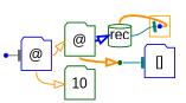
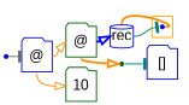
  digraph {
    labeldistance=0
    nodesep=.175
    rankdir=LR
    ranksep=.175
    fontname="Liberation Sans"
    node [color=blue fixedsize=true orientation=90 shape=folder fontname="Liberation Sans" style=rounded]
    edge [arrowhead=onormal arrowtail=none color=darkorange headport=w tailport=e style=solid fontname="Liberation Sans"]
    ndcluster_nd395 [shape=point style=""]
    nd1 [shape=point orientation="" style=""]
    n3 [height=.4 label="@" width=.4]
    n4 [height=.4 label="[]" width=.4]
-   n5 [color=darkgreen height=.3 label=rec shape=cylinder width=.3 orientation=""]
+   n5 [height=.3 label=rec shape=cylinder width=.3 orientation=""]
    n6 [color=darkgreen height=.4 label="@" width=.4]
    n7 [color=darkgreen height=.4 label=10 width=.4]
    n8 [label=" " shape=point color=darkgreen]
    subgraph cluster_1 {
      color=orange
      style=fill
      ndcluster_nd395
    }
    nd1 -> n3 [arrowhead=tee color=gray40]
    n3 -> n6
    n3 -> n7 [tailport=s]
    n5 -> ndcluster_nd395 [arrowhead=none dir=back headport=e tailport=n style=bold]
    n5 -> ndcluster_nd395 [arrowhead=tee color=teal]
    n6 -> n5 [color=blue style=bold]
    n6 -> n8 [tailport=s style=bold]
    n8 -> n4 [arrowhead=tee color=teal]
  }
